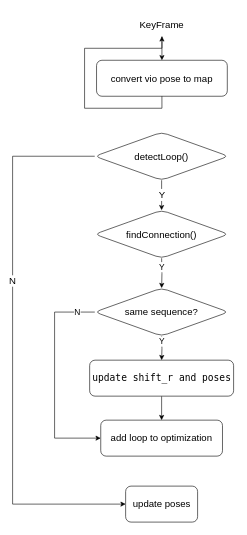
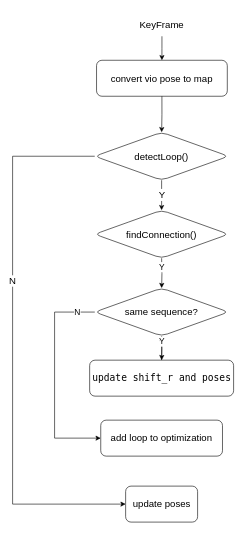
  <mxCell id="0" />
  <mxCell id="1" parent="0" />
  <mxCell id="2" value="convert vio pose to map" style="whiteSpace=wrap;html=1;rounded=1;fontSize=16;" vertex="1" parent="1"><mxGeometry x="160.06" y="100" width="218" height="60" as="geometry" /></mxCell>
- <mxCell id="3" value="" style="edgeStyle=orthogonalEdgeStyle;rounded=0;orthogonalLoop=1;jettySize=auto;html=1;fontSize=16;exitX=0.5;exitY=1;exitDx=0;exitDy=0;" edge="1" parent="1" source="2" target="5"><mxGeometry relative="1" as="geometry"><mxPoint x="269.06" y="260" as="targetPoint" /><mxPoint x="269.06" y="180" as="sourcePoint" /></mxGeometry></mxCell>
+ <mxCell id="3" value="" style="edgeStyle=orthogonalEdgeStyle;rounded=0;orthogonalLoop=1;jettySize=auto;html=1;fontSize=16;exitX=0.5;exitY=1;exitDx=0;exitDy=0;" edge="1" parent="1" source="2" target="10"><mxGeometry relative="1" as="geometry"><mxPoint x="269.06" y="260" as="targetPoint" /><mxPoint x="269.06" y="180" as="sourcePoint" /></mxGeometry></mxCell>
  <mxCell id="4" style="edgeStyle=orthogonalEdgeStyle;rounded=0;orthogonalLoop=1;jettySize=auto;html=1;entryX=0.5;entryY=0;entryDx=0;entryDy=0;" edge="1" parent="1" source="5"><mxGeometry relative="1" as="geometry"><mxPoint x="269.06" y="100" as="targetPoint" /></mxGeometry></mxCell>
  <mxCell id="5" value="KeyFrame" style="whiteSpace=wrap;html=1;rounded=1;fontSize=16;shadow=0;sketch=0;glass=0;strokeColor=none;fillColor=none;" vertex="1" parent="1"><mxGeometry x="209.06" y="20" width="120" height="40" as="geometry" /></mxCell>
  <mxCell id="6" value="Y" style="edgeStyle=orthogonalEdgeStyle;rounded=0;orthogonalLoop=1;jettySize=auto;html=1;fontSize=16;" edge="1" parent="1" source="10" target="13"><mxGeometry relative="1" as="geometry"><mxPoint x="269.06" y="370" as="targetPoint" /><Array as="points" /></mxGeometry></mxCell>
  <mxCell id="7" value="Y" style="edgeLabel;html=1;align=center;verticalAlign=middle;resizable=0;points=[];fontSize=16;" vertex="1" connectable="0" parent="6"><mxGeometry x="0.249" y="-2" relative="1" as="geometry"><mxPoint x="1.48" y="-7.1" as="offset" /></mxGeometry></mxCell>
  <mxCell id="8" value="" style="edgeStyle=orthogonalEdgeStyle;rounded=0;orthogonalLoop=1;jettySize=auto;html=1;fontSize=16;entryX=0;entryY=0.5;entryDx=0;entryDy=0;" edge="1" parent="1" source="10" target="22"><mxGeometry relative="1" as="geometry"><mxPoint x="50.06" y="260" as="targetPoint" /><Array as="points"><mxPoint x="20.06" y="260" /><mxPoint x="20.06" y="840" /></Array></mxGeometry></mxCell>
  <mxCell id="9" value="N" style="edgeLabel;html=1;align=center;verticalAlign=middle;resizable=0;points=[];fontSize=16;" vertex="1" connectable="0" parent="8"><mxGeometry x="-0.238" y="1" relative="1" as="geometry"><mxPoint x="-2" y="-1" as="offset" /></mxGeometry></mxCell>
  <mxCell id="10" value="&lt;font style=&quot;font-size: 16px&quot;&gt;detectLoop()&lt;/font&gt;" style="rhombus;whiteSpace=wrap;html=1;rounded=1;shadow=0;glass=0;sketch=0;fontSize=16;" vertex="1" parent="1"><mxGeometry x="157.06" y="220" width="223" height="80" as="geometry" /></mxCell>
  <mxCell id="11" value="" style="edgeStyle=orthogonalEdgeStyle;rounded=0;orthogonalLoop=1;jettySize=auto;html=1;" edge="1" parent="1" target="18"><mxGeometry relative="1" as="geometry"><mxPoint x="268.56" y="430" as="sourcePoint" /><mxPoint x="268.56" y="520" as="targetPoint" /></mxGeometry></mxCell>
  <mxCell id="12" value="&lt;font style=&quot;font-size: 14px&quot;&gt;Y&lt;/font&gt;" style="edgeLabel;html=1;align=center;verticalAlign=middle;resizable=0;points=[];" vertex="1" connectable="0" parent="11"><mxGeometry x="0.233" y="-3" relative="1" as="geometry"><mxPoint x="3" y="-15.6" as="offset" /></mxGeometry></mxCell>
  <mxCell id="13" value="&lt;font style=&quot;font-size: 16px&quot;&gt;findConnection()&lt;/font&gt;" style="rhombus;whiteSpace=wrap;html=1;rounded=1;shadow=0;glass=0;sketch=0;fontSize=16;" vertex="1" parent="1"><mxGeometry x="157.06" y="350" width="223" height="80" as="geometry" /></mxCell>
- <mxCell id="14" value="" style="edgeStyle=orthogonalEdgeStyle;rounded=0;orthogonalLoop=1;jettySize=auto;html=1;" edge="1" parent="1" source="15" target="21"><mxGeometry relative="1" as="geometry" /></mxCell>
+ <mxCell id="14" value="" style="edgeStyle=orthogonalEdgeStyle;rounded=0;orthogonalLoop=1;jettySize=auto;html=1;" edge="1" parent="1" source="15" target="18"><mxGeometry relative="1" as="geometry" /></mxCell>
  <mxCell id="15" value="&lt;pre&gt;update shift_r and poses&lt;/pre&gt;" style="whiteSpace=wrap;html=1;rounded=1;fontSize=16;" vertex="1" parent="1"><mxGeometry x="148.56" y="600" width="240" height="60" as="geometry" /></mxCell>
  <mxCell id="16" style="edgeStyle=orthogonalEdgeStyle;rounded=0;orthogonalLoop=1;jettySize=auto;html=1;entryX=0;entryY=0.5;entryDx=0;entryDy=0;" edge="1" parent="1" source="18" target="21"><mxGeometry relative="1" as="geometry"><Array as="points"><mxPoint x="90.06" y="520" /><mxPoint x="90.06" y="730" /></Array></mxGeometry></mxCell>
  <mxCell id="17" value="N" style="edgeLabel;html=1;align=center;verticalAlign=middle;resizable=0;points=[];fontSize=14;" vertex="1" connectable="0" parent="16"><mxGeometry x="-0.833" y="-3" relative="1" as="geometry"><mxPoint y="3" as="offset" /></mxGeometry></mxCell>
  <mxCell id="18" value="&lt;font style=&quot;font-size: 16px&quot;&gt;same sequence?&lt;/font&gt;" style="rhombus;whiteSpace=wrap;html=1;rounded=1;shadow=0;glass=0;sketch=0;fontSize=16;" vertex="1" parent="1"><mxGeometry x="157.06" y="479.77" width="223" height="80" as="geometry" /></mxCell>
  <mxCell id="19" value="" style="edgeStyle=orthogonalEdgeStyle;rounded=0;orthogonalLoop=1;jettySize=auto;html=1;" edge="1" parent="1" target="15"><mxGeometry relative="1" as="geometry"><mxPoint x="268.56" y="559.77" as="sourcePoint" /><mxPoint x="268.56" y="649.77" as="targetPoint" /></mxGeometry></mxCell>
  <mxCell id="20" value="&lt;font style=&quot;font-size: 14px&quot;&gt;Y&lt;/font&gt;" style="edgeLabel;html=1;align=center;verticalAlign=middle;resizable=0;points=[];" vertex="1" connectable="0" parent="19"><mxGeometry x="0.233" y="-3" relative="1" as="geometry"><mxPoint x="3" y="-15.6" as="offset" /></mxGeometry></mxCell>
  <mxCell id="21" value="add loop to optimization" style="whiteSpace=wrap;html=1;rounded=1;fontSize=16;" vertex="1" parent="1"><mxGeometry x="167.06" y="700" width="203" height="60" as="geometry" /></mxCell>
  <mxCell id="22" value="update poses" style="whiteSpace=wrap;html=1;rounded=1;fontSize=16;" vertex="1" parent="1"><mxGeometry x="208.56" y="810" width="120" height="60" as="geometry" /></mxCell>
